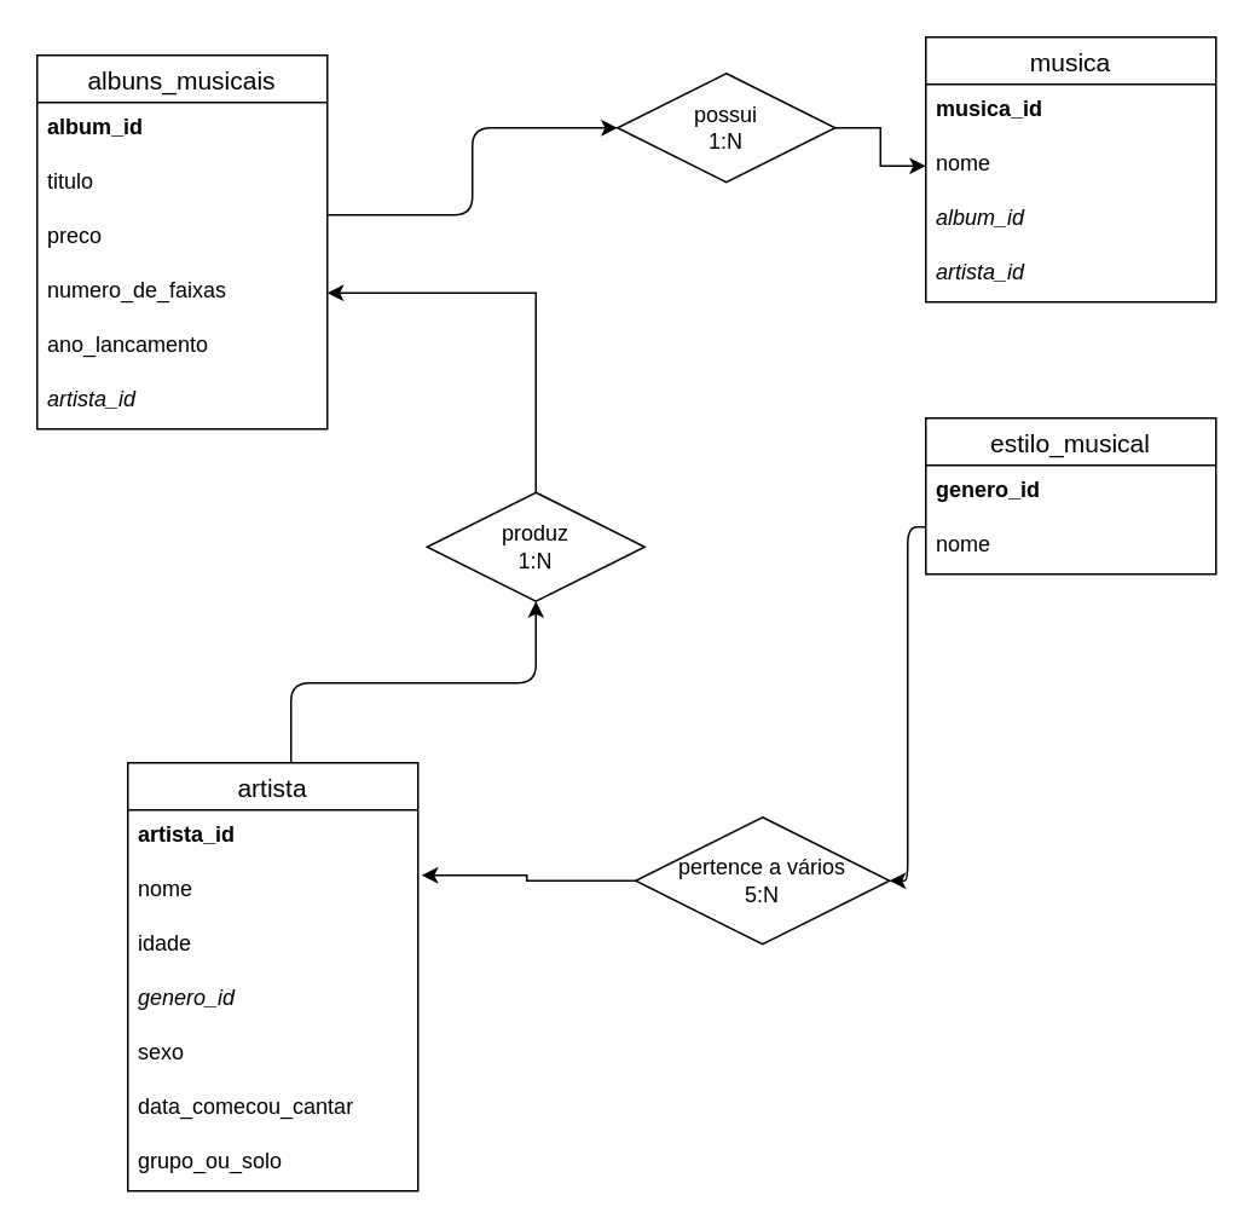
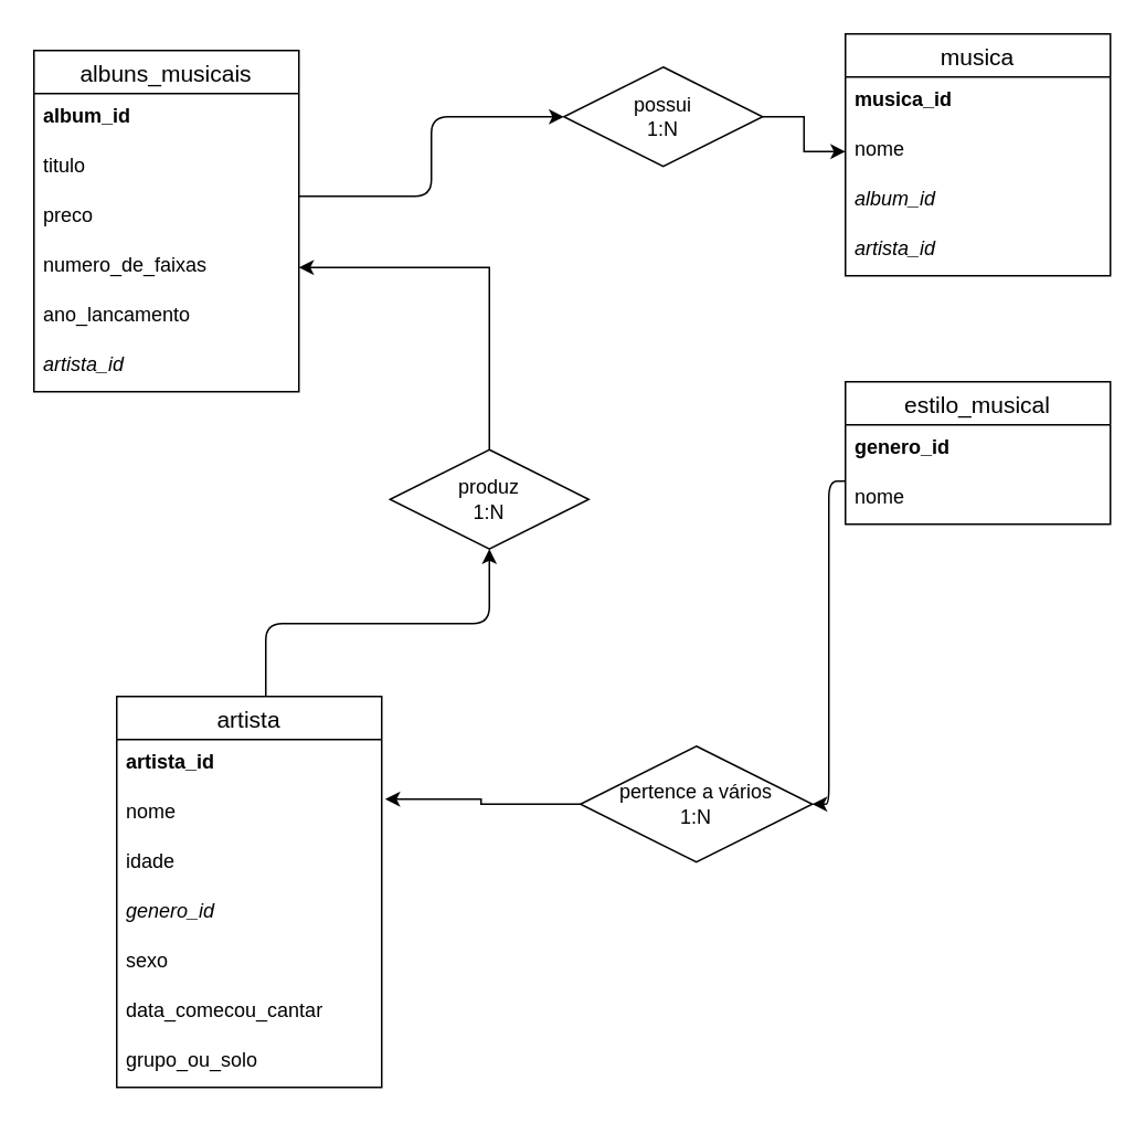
  <mxCell id="0" />
  <mxCell id="1" parent="0" />
  <mxCell id="2" value="musica" style="swimlane;fontStyle=0;childLayout=stackLayout;horizontal=1;startSize=26;horizontalStack=0;resizeParent=1;resizeParentMax=0;resizeLast=0;collapsible=1;marginBottom=0;align=center;fontSize=14;" vertex="1" parent="1"><mxGeometry x="510" y="20" width="160" height="146" as="geometry" /></mxCell>
  <mxCell id="3" value="musica_id" style="text;strokeColor=none;fillColor=none;spacingLeft=4;spacingRight=4;overflow=hidden;rotatable=0;points=[[0,0.5],[1,0.5]];portConstraint=eastwest;fontSize=12;fontStyle=1" vertex="1" parent="2"><mxGeometry y="26" width="160" height="30" as="geometry" /></mxCell>
  <mxCell id="4" value="nome" style="text;strokeColor=none;fillColor=none;spacingLeft=4;spacingRight=4;overflow=hidden;rotatable=0;points=[[0,0.5],[1,0.5]];portConstraint=eastwest;fontSize=12;" vertex="1" parent="2"><mxGeometry y="56" width="160" height="30" as="geometry" /></mxCell>
  <mxCell id="5" value="album_id" style="text;strokeColor=none;fillColor=none;spacingLeft=4;spacingRight=4;overflow=hidden;rotatable=0;points=[[0,0.5],[1,0.5]];portConstraint=eastwest;fontSize=12;fontStyle=2" vertex="1" parent="2"><mxGeometry y="86" width="160" height="30" as="geometry" /></mxCell>
  <mxCell id="6" value="artista_id" style="text;strokeColor=none;fillColor=none;spacingLeft=4;spacingRight=4;overflow=hidden;rotatable=0;points=[[0,0.5],[1,0.5]];portConstraint=eastwest;fontSize=12;fontStyle=2" vertex="1" parent="2"><mxGeometry y="116" width="160" height="30" as="geometry" /></mxCell>
  <mxCell id="7" value="albuns_musicais" style="swimlane;fontStyle=0;childLayout=stackLayout;horizontal=1;startSize=26;horizontalStack=0;resizeParent=1;resizeParentMax=0;resizeLast=0;collapsible=1;marginBottom=0;align=center;fontSize=14;" vertex="1" parent="1"><mxGeometry x="20" y="30" width="160" height="206" as="geometry" /></mxCell>
  <mxCell id="8" value="album_id" style="text;strokeColor=none;fillColor=none;spacingLeft=4;spacingRight=4;overflow=hidden;rotatable=0;points=[[0,0.5],[1,0.5]];portConstraint=eastwest;fontSize=12;fontStyle=1" vertex="1" parent="7"><mxGeometry y="26" width="160" height="30" as="geometry" /></mxCell>
  <mxCell id="9" value="titulo" style="text;strokeColor=none;fillColor=none;spacingLeft=4;spacingRight=4;overflow=hidden;rotatable=0;points=[[0,0.5],[1,0.5]];portConstraint=eastwest;fontSize=12;" vertex="1" parent="7"><mxGeometry y="56" width="160" height="30" as="geometry" /></mxCell>
  <mxCell id="10" value="preco" style="text;strokeColor=none;fillColor=none;spacingLeft=4;spacingRight=4;overflow=hidden;rotatable=0;points=[[0,0.5],[1,0.5]];portConstraint=eastwest;fontSize=12;" vertex="1" parent="7"><mxGeometry y="86" width="160" height="30" as="geometry" /></mxCell>
  <mxCell id="11" value="numero_de_faixas" style="text;strokeColor=none;fillColor=none;spacingLeft=4;spacingRight=4;overflow=hidden;rotatable=0;points=[[0,0.5],[1,0.5]];portConstraint=eastwest;fontSize=12;" vertex="1" parent="7"><mxGeometry y="116" width="160" height="30" as="geometry" /></mxCell>
  <mxCell id="12" value="ano_lancamento" style="text;strokeColor=none;fillColor=none;spacingLeft=4;spacingRight=4;overflow=hidden;rotatable=0;points=[[0,0.5],[1,0.5]];portConstraint=eastwest;fontSize=12;" vertex="1" parent="7"><mxGeometry y="146" width="160" height="30" as="geometry" /></mxCell>
  <mxCell id="13" value="artista_id" style="text;strokeColor=none;fillColor=none;spacingLeft=4;spacingRight=4;overflow=hidden;rotatable=0;points=[[0,0.5],[1,0.5]];portConstraint=eastwest;fontSize=12;fontStyle=2" vertex="1" parent="7"><mxGeometry y="176" width="160" height="30" as="geometry" /></mxCell>
  <mxCell id="14" value="estilo_musical" style="swimlane;fontStyle=0;childLayout=stackLayout;horizontal=1;startSize=26;horizontalStack=0;resizeParent=1;resizeParentMax=0;resizeLast=0;collapsible=1;marginBottom=0;align=center;fontSize=14;" vertex="1" parent="1"><mxGeometry x="510" y="230" width="160" height="86" as="geometry" /></mxCell>
  <mxCell id="15" value="genero_id" style="text;strokeColor=none;fillColor=none;spacingLeft=4;spacingRight=4;overflow=hidden;rotatable=0;points=[[0,0.5],[1,0.5]];portConstraint=eastwest;fontSize=12;fontStyle=1" vertex="1" parent="14"><mxGeometry y="26" width="160" height="30" as="geometry" /></mxCell>
  <mxCell id="16" value="nome" style="text;strokeColor=none;fillColor=none;spacingLeft=4;spacingRight=4;overflow=hidden;rotatable=0;points=[[0,0.5],[1,0.5]];portConstraint=eastwest;fontSize=12;" vertex="1" parent="14"><mxGeometry y="56" width="160" height="30" as="geometry" /></mxCell>
  <mxCell id="17" value="artista" style="swimlane;fontStyle=0;childLayout=stackLayout;horizontal=1;startSize=26;horizontalStack=0;resizeParent=1;resizeParentMax=0;resizeLast=0;collapsible=1;marginBottom=0;align=center;fontSize=14;" vertex="1" parent="1"><mxGeometry x="70" y="420" width="160" height="236" as="geometry" /></mxCell>
  <mxCell id="18" value="artista_id" style="text;strokeColor=none;fillColor=none;spacingLeft=4;spacingRight=4;overflow=hidden;rotatable=0;points=[[0,0.5],[1,0.5]];portConstraint=eastwest;fontSize=12;fontStyle=1" vertex="1" parent="17"><mxGeometry y="26" width="160" height="30" as="geometry" /></mxCell>
  <mxCell id="19" value="nome" style="text;strokeColor=none;fillColor=none;spacingLeft=4;spacingRight=4;overflow=hidden;rotatable=0;points=[[0,0.5],[1,0.5]];portConstraint=eastwest;fontSize=12;" vertex="1" parent="17"><mxGeometry y="56" width="160" height="30" as="geometry" /></mxCell>
  <mxCell id="20" value="idade" style="text;strokeColor=none;fillColor=none;spacingLeft=4;spacingRight=4;overflow=hidden;rotatable=0;points=[[0,0.5],[1,0.5]];portConstraint=eastwest;fontSize=12;" vertex="1" parent="17"><mxGeometry y="86" width="160" height="30" as="geometry" /></mxCell>
  <mxCell id="21" value="genero_id" style="text;strokeColor=none;fillColor=none;spacingLeft=4;spacingRight=4;overflow=hidden;rotatable=0;points=[[0,0.5],[1,0.5]];portConstraint=eastwest;fontSize=12;fontStyle=2" vertex="1" parent="17"><mxGeometry y="116" width="160" height="30" as="geometry" /></mxCell>
  <mxCell id="22" value="sexo" style="text;strokeColor=none;fillColor=none;spacingLeft=4;spacingRight=4;overflow=hidden;rotatable=0;points=[[0,0.5],[1,0.5]];portConstraint=eastwest;fontSize=12;" vertex="1" parent="17"><mxGeometry y="146" width="160" height="30" as="geometry" /></mxCell>
  <mxCell id="23" value="data_comecou_cantar" style="text;strokeColor=none;fillColor=none;spacingLeft=4;spacingRight=4;overflow=hidden;rotatable=0;points=[[0,0.5],[1,0.5]];portConstraint=eastwest;fontSize=12;" vertex="1" parent="17"><mxGeometry y="176" width="160" height="30" as="geometry" /></mxCell>
  <mxCell id="24" value="grupo_ou_solo" style="text;strokeColor=none;fillColor=none;spacingLeft=4;spacingRight=4;overflow=hidden;rotatable=0;points=[[0,0.5],[1,0.5]];portConstraint=eastwest;fontSize=12;" vertex="1" parent="17"><mxGeometry y="206" width="160" height="30" as="geometry" /></mxCell>
  <mxCell id="25" value="" style="edgeStyle=orthogonalEdgeStyle;rounded=0;orthogonalLoop=1;jettySize=auto;html=1;entryX=1;entryY=0.5;entryDx=0;entryDy=0;" edge="1" parent="1" source="26" target="11"><mxGeometry relative="1" as="geometry"><mxPoint x="270" y="196" as="targetPoint" /></mxGeometry></mxCell>
  <mxCell id="26" value="produz&lt;br&gt;1:N" style="shape=rhombus;perimeter=rhombusPerimeter;whiteSpace=wrap;html=1;align=center;" vertex="1" parent="1"><mxGeometry x="235" y="271" width="120" height="60" as="geometry" /></mxCell>
  <mxCell id="27" value="" style="edgeStyle=elbowEdgeStyle;elbow=horizontal;endArrow=classic;html=1;" edge="1" parent="1" target="29"><mxGeometry width="50" height="50" relative="1" as="geometry"><mxPoint x="180" y="118" as="sourcePoint" /><mxPoint x="250" y="50" as="targetPoint" /></mxGeometry></mxCell>
  <mxCell id="28" value="" style="edgeStyle=orthogonalEdgeStyle;rounded=0;orthogonalLoop=1;jettySize=auto;html=1;entryX=0;entryY=0.5;entryDx=0;entryDy=0;" edge="1" parent="1" source="29" target="4"><mxGeometry relative="1" as="geometry"><mxPoint x="590" y="166" as="targetPoint" /></mxGeometry></mxCell>
  <mxCell id="29" value="possui&lt;br&gt;1:N" style="shape=rhombus;perimeter=rhombusPerimeter;whiteSpace=wrap;html=1;align=center;" vertex="1" parent="1"><mxGeometry x="340" y="40" width="120" height="60" as="geometry" /></mxCell>
  <mxCell id="30" value="" style="edgeStyle=elbowEdgeStyle;elbow=vertical;endArrow=classic;html=1;entryX=0.5;entryY=1;entryDx=0;entryDy=0;" edge="1" parent="1" target="26"><mxGeometry width="50" height="50" relative="1" as="geometry"><mxPoint x="160" y="420" as="sourcePoint" /><mxPoint x="210" y="370" as="targetPoint" /></mxGeometry></mxCell>
  <mxCell id="31" value="" style="edgeStyle=elbowEdgeStyle;elbow=horizontal;endArrow=classic;html=1;exitX=0;exitY=0.133;exitDx=0;exitDy=0;exitPerimeter=0;" edge="1" parent="1" source="16" target="33"><mxGeometry width="50" height="50" relative="1" as="geometry"><mxPoint x="360" y="350" as="sourcePoint" /><mxPoint x="470" y="480" as="targetPoint" /></mxGeometry></mxCell>
  <mxCell id="32" value="" style="edgeStyle=orthogonalEdgeStyle;rounded=0;orthogonalLoop=1;jettySize=auto;html=1;entryX=1.013;entryY=0.2;entryDx=0;entryDy=0;entryPerimeter=0;" edge="1" parent="1" source="33" target="19"><mxGeometry relative="1" as="geometry"><mxPoint x="270" y="485" as="targetPoint" /></mxGeometry></mxCell>
- <mxCell id="33" value="pertence a vários&lt;br&gt;5:N" style="shape=rhombus;perimeter=rhombusPerimeter;whiteSpace=wrap;html=1;align=center;" vertex="1" parent="1"><mxGeometry x="350" y="450" width="140" height="70" as="geometry" /></mxCell>
+ <mxCell id="33" value="pertence a vários&lt;br&gt;1:N" style="shape=rhombus;perimeter=rhombusPerimeter;whiteSpace=wrap;html=1;align=center;" vertex="1" parent="1"><mxGeometry x="350" y="450" width="140" height="70" as="geometry" /></mxCell>
